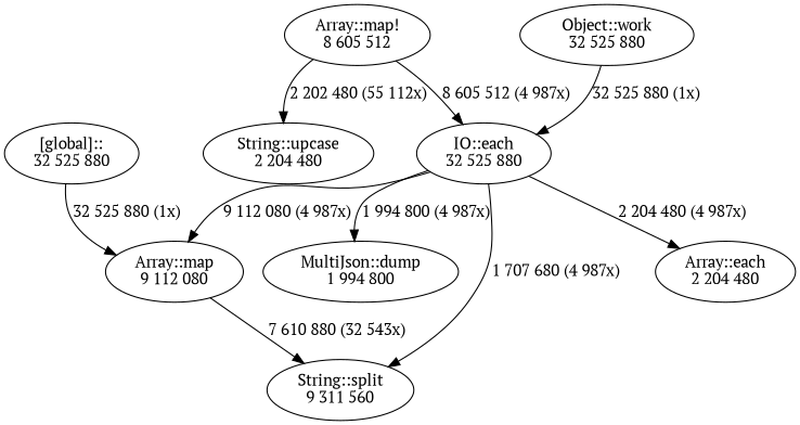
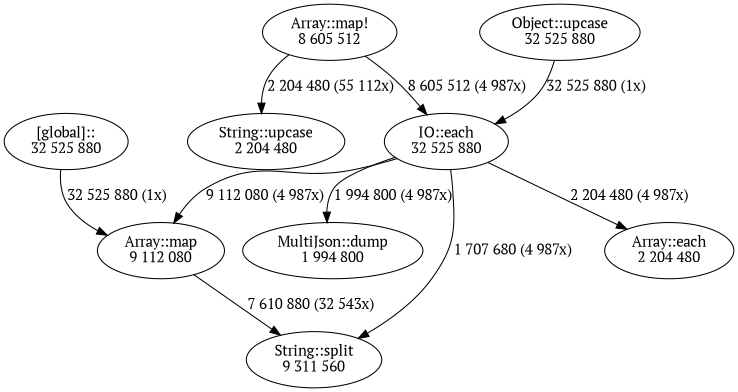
  digraph {
    fontname="PT Serif"
    node [fontname="PT Serif"]
    edge [fontname="PT Serif" weight=2]
    n1 [label="MultiJson::dump\n1 994 800"]
    n2 [label="String::upcase\n2 204 480"]
    n3 [label="Array::map!\n8 605 512"]
    n4 [label="IO::each\n32 525 880"]
    n5 [label="Array::map\n9 112 080"]
    n6 [label="String::split\n9 311 560"]
    n7 [label="Array::each\n2 204 480"]
-   n8 [label="Object::work\n32 525 880"]
+   n8 [label="Object::upcase\n32 525 880"]
    n9 [label="[global]::\n32 525 880"]
-   n3 -> n2 [label="2 202 480 (55 112x)"]
+   n3 -> n2 [label="2 204 480 (55 112x)"]
    n3 -> n4 [label="8 605 512 (4 987x)"]
    n4 -> n1 [label="1 994 800 (4 987x)"]
    n4 -> n5 [label="9 112 080 (4 987x)"]
    n4 -> n6 [label="1 707 680 (4 987x)"]
    n4 -> n7 [label="2 204 480 (4 987x)"]
    n5 -> n6 [label="7 610 880 (32 543x)"]
    n8 -> n4 [label="32 525 880 (1x)"]
    n9 -> n5 [label="32 525 880 (1x)"]
  }
